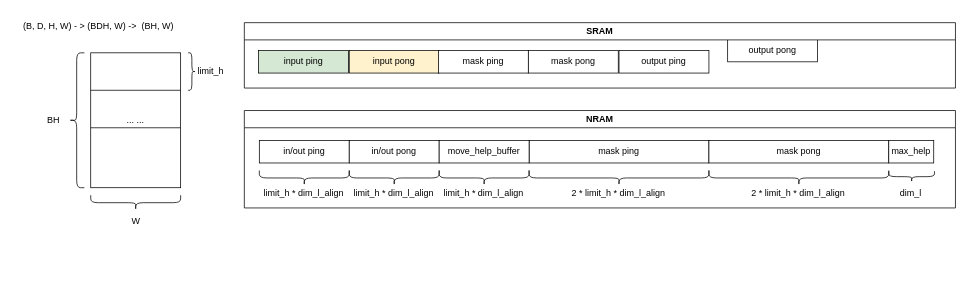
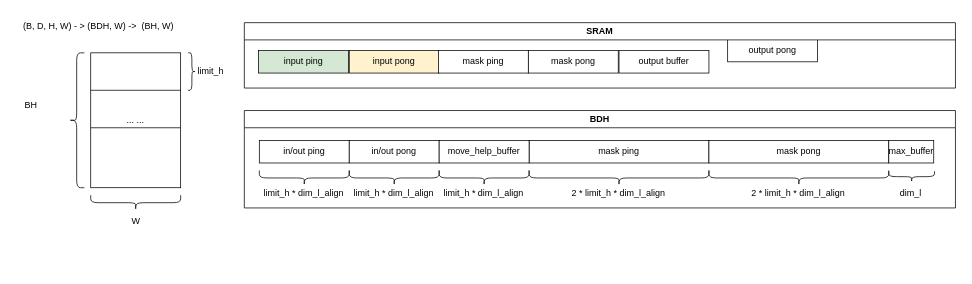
  <mxCell id="0" />
  <mxCell id="1" parent="0" />
  <mxCell id="2" value="in/out ping" style="rounded=0;whiteSpace=wrap;html=1;" vertex="1" parent="1"><mxGeometry x="345" y="187" width="120" height="30" as="geometry" /></mxCell>
  <mxCell id="3" value="in/out pong" style="rounded=0;whiteSpace=wrap;html=1;" vertex="1" parent="1"><mxGeometry x="465" y="187" width="120" height="30" as="geometry" /></mxCell>
  <mxCell id="4" value="mask ping" style="rounded=0;whiteSpace=wrap;html=1;" vertex="1" parent="1"><mxGeometry x="705" y="187" width="240" height="30" as="geometry" /></mxCell>
  <mxCell id="5" value="mask pong" style="rounded=0;whiteSpace=wrap;html=1;" vertex="1" parent="1"><mxGeometry x="945" y="187" width="240" height="30" as="geometry" /></mxCell>
  <mxCell id="6" value="move_help_buffer" style="rounded=0;whiteSpace=wrap;html=1;" vertex="1" parent="1"><mxGeometry x="585" y="187" width="120" height="30" as="geometry" /></mxCell>
  <mxCell id="7" value="" style="shape=curlyBracket;whiteSpace=wrap;html=1;rounded=1;flipH=1;labelPosition=right;verticalLabelPosition=middle;align=left;verticalAlign=middle;rotation=90;" vertex="1" parent="1"><mxGeometry x="395" y="177" width="20" height="120" as="geometry" /></mxCell>
  <mxCell id="8" value="limit_h * dim_l_align" style="text;html=1;align=center;verticalAlign=middle;resizable=0;points=[];autosize=1;strokeColor=none;fillColor=none;" vertex="1" parent="1"><mxGeometry x="339" y="242" width="130" height="30" as="geometry" /></mxCell>
  <mxCell id="9" value="" style="shape=curlyBracket;whiteSpace=wrap;html=1;rounded=1;flipH=1;labelPosition=right;verticalLabelPosition=middle;align=left;verticalAlign=middle;rotation=90;" vertex="1" parent="1"><mxGeometry x="515" y="177" width="20" height="120" as="geometry" /></mxCell>
  <mxCell id="10" value="" style="shape=curlyBracket;whiteSpace=wrap;html=1;rounded=1;flipH=1;labelPosition=right;verticalLabelPosition=middle;align=left;verticalAlign=middle;rotation=90;" vertex="1" parent="1"><mxGeometry x="635" y="177" width="20" height="120" as="geometry" /></mxCell>
  <mxCell id="11" value="" style="shape=curlyBracket;whiteSpace=wrap;html=1;rounded=1;flipH=1;labelPosition=right;verticalLabelPosition=middle;align=left;verticalAlign=middle;rotation=90;" vertex="1" parent="1"><mxGeometry x="815" y="117" width="20" height="240" as="geometry" /></mxCell>
  <mxCell id="12" value="" style="shape=curlyBracket;whiteSpace=wrap;html=1;rounded=1;flipH=1;labelPosition=right;verticalLabelPosition=middle;align=left;verticalAlign=middle;rotation=90;" vertex="1" parent="1"><mxGeometry x="1055" y="117" width="20" height="240" as="geometry" /></mxCell>
  <mxCell id="13" value="... ..." style="rounded=0;whiteSpace=wrap;html=1;" vertex="1" parent="1"><mxGeometry x="120" y="70" width="120" height="180" as="geometry" /></mxCell>
  <mxCell id="14" value="" style="shape=curlyBracket;whiteSpace=wrap;html=1;rounded=1;flipH=1;labelPosition=right;verticalLabelPosition=middle;align=left;verticalAlign=middle;rotation=90;" vertex="1" parent="1"><mxGeometry x="170" y="210" width="20" height="120" as="geometry" /></mxCell>
  <mxCell id="15" value="W" style="text;html=1;align=center;verticalAlign=middle;resizable=0;points=[];autosize=1;strokeColor=none;fillColor=none;" vertex="1" parent="1"><mxGeometry x="165" y="280" width="30" height="30" as="geometry" /></mxCell>
  <mxCell id="16" value="" style="shape=curlyBracket;whiteSpace=wrap;html=1;rounded=1;flipH=1;labelPosition=right;verticalLabelPosition=middle;align=left;verticalAlign=middle;rotation=-180;" vertex="1" parent="1"><mxGeometry x="91" y="70" width="20.52" height="180" as="geometry" /></mxCell>
- <mxCell id="17" value="BH" style="text;html=1;align=center;verticalAlign=middle;resizable=0;points=[];autosize=1;strokeColor=none;fillColor=none;" vertex="1" parent="1"><mxGeometry x="50" y="145" width="40" height="30" as="geometry" /></mxCell>
+ <mxCell id="17" value="BH" style="text;html=1;align=center;verticalAlign=middle;resizable=0;points=[];autosize=1;strokeColor=none;fillColor=none;" vertex="1" parent="1"><mxGeometry x="20" y="125" width="40" height="30" as="geometry" /></mxCell>
  <mxCell id="18" value="(B, D, H, W) - &amp;gt; (BDH, W) -&amp;gt;&amp;nbsp; (BH, W)" style="text;html=1;align=center;verticalAlign=middle;resizable=0;points=[];autosize=1;strokeColor=none;fillColor=none;" vertex="1" parent="1"><mxGeometry x="20" y="20" width="220" height="30" as="geometry" /></mxCell>
  <mxCell id="19" value="" style="endArrow=none;html=1;rounded=0;" edge="1" parent="1"><mxGeometry width="50" height="50" relative="1" as="geometry"><mxPoint x="120" y="120" as="sourcePoint" /><mxPoint x="240" y="120" as="targetPoint" /></mxGeometry></mxCell>
  <mxCell id="20" value="" style="endArrow=none;html=1;rounded=0;" edge="1" parent="1"><mxGeometry width="50" height="50" relative="1" as="geometry"><mxPoint x="120" y="170" as="sourcePoint" /><mxPoint x="240" y="170" as="targetPoint" /></mxGeometry></mxCell>
  <mxCell id="21" value="" style="shape=curlyBracket;whiteSpace=wrap;html=1;rounded=1;flipH=1;labelPosition=right;verticalLabelPosition=middle;align=left;verticalAlign=middle;size=0.5;" vertex="1" parent="1"><mxGeometry x="250" y="70" width="10" height="50" as="geometry" /></mxCell>
  <mxCell id="22" value="limit_h" style="text;html=1;align=center;verticalAlign=middle;resizable=0;points=[];autosize=1;strokeColor=none;fillColor=none;" vertex="1" parent="1"><mxGeometry x="250" y="80" width="60" height="30" as="geometry" /></mxCell>
  <mxCell id="23" value="limit_h * dim_l_align" style="text;html=1;align=center;verticalAlign=middle;resizable=0;points=[];autosize=1;strokeColor=none;fillColor=none;" vertex="1" parent="1"><mxGeometry x="459" y="242" width="130" height="30" as="geometry" /></mxCell>
  <mxCell id="24" value="limit_h * dim_l_align" style="text;html=1;align=center;verticalAlign=middle;resizable=0;points=[];autosize=1;strokeColor=none;fillColor=none;" vertex="1" parent="1"><mxGeometry x="579" y="242" width="130" height="30" as="geometry" /></mxCell>
  <mxCell id="25" value="2 * limit_h * dim_l_align" style="text;html=1;align=center;verticalAlign=middle;resizable=0;points=[];autosize=1;strokeColor=none;fillColor=none;" vertex="1" parent="1"><mxGeometry x="749" y="242" width="150" height="30" as="geometry" /></mxCell>
  <mxCell id="26" value="2 * limit_h * dim_l_align" style="text;html=1;align=center;verticalAlign=middle;resizable=0;points=[];autosize=1;strokeColor=none;fillColor=none;" vertex="1" parent="1"><mxGeometry x="989" y="242" width="150" height="30" as="geometry" /></mxCell>
- <mxCell id="27" value="max_help" style="rounded=0;whiteSpace=wrap;html=1;" vertex="1" parent="1"><mxGeometry x="1185" y="187" width="60" height="30" as="geometry" /></mxCell>
+ <mxCell id="27" value="max_buffer" style="rounded=0;whiteSpace=wrap;html=1;" vertex="1" parent="1"><mxGeometry x="1185" y="187" width="60" height="30" as="geometry" /></mxCell>
  <mxCell id="28" value="" style="shape=curlyBracket;whiteSpace=wrap;html=1;rounded=1;flipH=1;labelPosition=right;verticalLabelPosition=middle;align=left;verticalAlign=middle;rotation=90;" vertex="1" parent="1"><mxGeometry x="1208.25" y="204.75" width="14.5" height="61" as="geometry" /></mxCell>
  <mxCell id="29" value="dim_l" style="text;html=1;align=center;verticalAlign=middle;resizable=0;points=[];autosize=1;strokeColor=none;fillColor=none;" vertex="1" parent="1"><mxGeometry x="1189" y="242" width="50" height="30" as="geometry" /></mxCell>
  <mxCell id="30" value="input ping" style="rounded=0;whiteSpace=wrap;html=1;fillColor=#d5e8d4;" vertex="1" parent="1"><mxGeometry x="344" y="67" width="120" height="30" as="geometry" /></mxCell>
  <mxCell id="31" value="input pong" style="rounded=0;whiteSpace=wrap;html=1;fillColor=#fff2cc;" vertex="1" parent="1"><mxGeometry x="465" y="67" width="120" height="30" as="geometry" /></mxCell>
  <mxCell id="32" value="mask ping" style="rounded=0;whiteSpace=wrap;html=1;" vertex="1" parent="1"><mxGeometry x="584" y="67" width="120" height="30" as="geometry" /></mxCell>
  <mxCell id="33" value="mask pong" style="rounded=0;whiteSpace=wrap;html=1;" vertex="1" parent="1"><mxGeometry x="704" y="67" width="120" height="30" as="geometry" /></mxCell>
- <mxCell id="34" value="output ping" style="rounded=0;whiteSpace=wrap;html=1;" vertex="1" parent="1"><mxGeometry x="825" y="67" width="120" height="30" as="geometry" /></mxCell>
+ <mxCell id="34" value="output buffer" style="rounded=0;whiteSpace=wrap;html=1;" vertex="1" parent="1"><mxGeometry x="825" y="67" width="120" height="30" as="geometry" /></mxCell>
  <mxCell id="35" value="output pong" style="rounded=0;whiteSpace=wrap;html=1;" vertex="1" parent="1"><mxGeometry x="970" y="52" width="120" height="30" as="geometry" /></mxCell>
  <mxCell id="36" value="SRAM" style="swimlane;whiteSpace=wrap;html=1;" vertex="1" parent="1"><mxGeometry x="325" y="29.75" width="949" height="87.25" as="geometry" /></mxCell>
- <mxCell id="37" value="NRAM" style="swimlane;whiteSpace=wrap;html=1;" vertex="1" parent="1"><mxGeometry x="325" y="147" width="949" height="130" as="geometry" /></mxCell>
+ <mxCell id="37" value="BDH" style="swimlane;whiteSpace=wrap;html=1;" vertex="1" parent="1"><mxGeometry x="325" y="147" width="949" height="130" as="geometry" /></mxCell>
